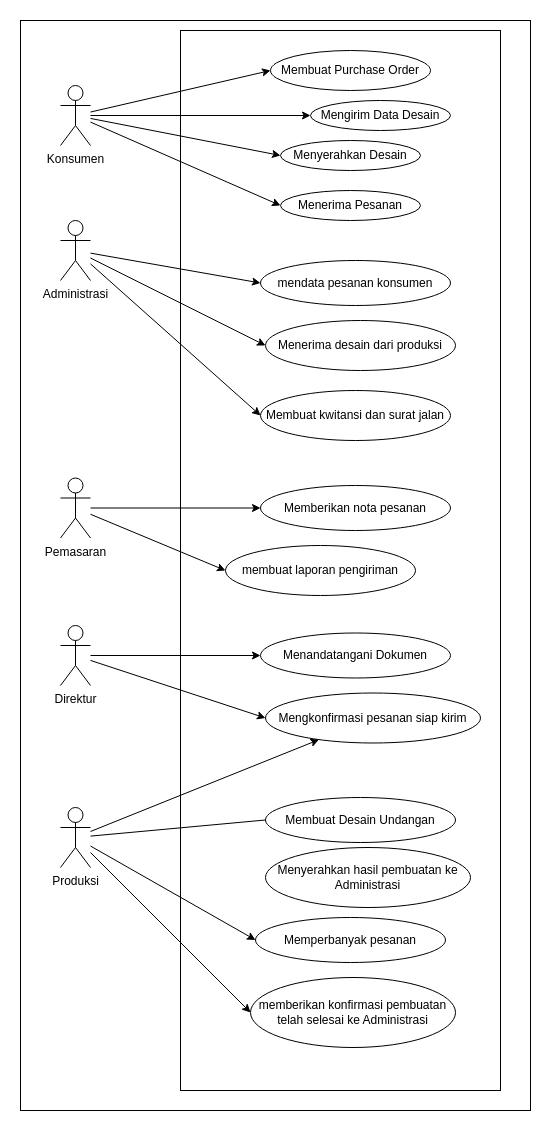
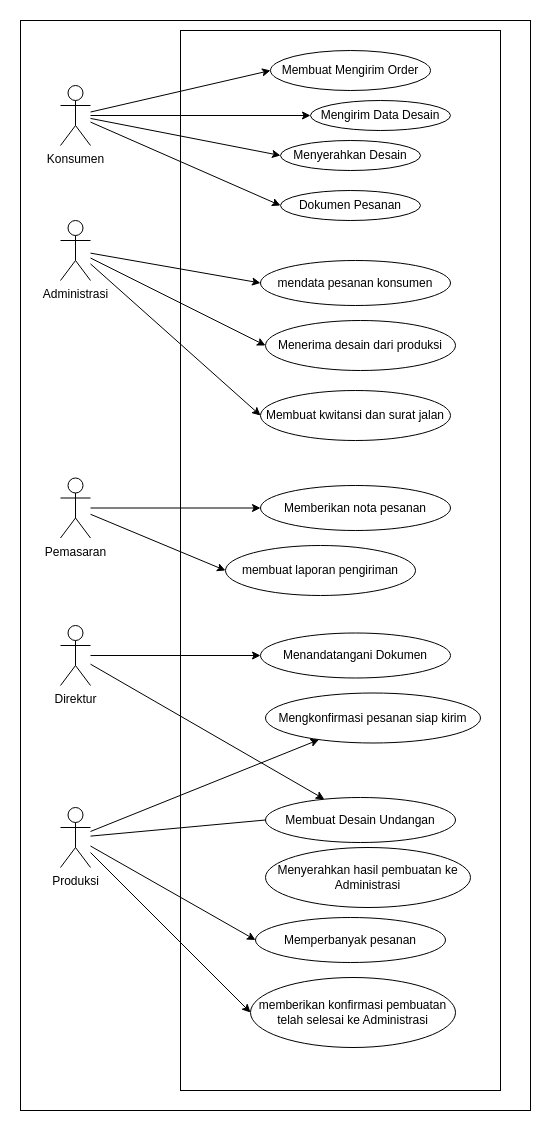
  <mxCell id="0" />
  <mxCell id="1" parent="0" />
  <mxCell id="2" value="" style="rounded=0;whiteSpace=wrap;html=1;" vertex="1" parent="1"><mxGeometry x="20" y="20" width="510" height="1090" as="geometry" /></mxCell>
  <mxCell id="3" value="" style="whiteSpace=wrap;html=1;" vertex="1" parent="1"><mxGeometry x="180" y="30" width="320" height="1060" as="geometry" /></mxCell>
  <mxCell id="4" style="rounded=0;orthogonalLoop=1;jettySize=auto;html=1;entryX=0;entryY=0.5;entryDx=0;entryDy=0;" edge="1" parent="1" source="8" target="9"><mxGeometry relative="1" as="geometry" /></mxCell>
  <mxCell id="5" style="rounded=0;orthogonalLoop=1;jettySize=auto;html=1;entryX=0;entryY=0.5;entryDx=0;entryDy=0;" edge="1" parent="1" source="8" target="10"><mxGeometry relative="1" as="geometry" /></mxCell>
  <mxCell id="6" style="rounded=0;orthogonalLoop=1;jettySize=auto;html=1;entryX=0;entryY=0.5;entryDx=0;entryDy=0;" edge="1" parent="1" source="8" target="11"><mxGeometry relative="1" as="geometry" /></mxCell>
  <mxCell id="7" style="rounded=0;orthogonalLoop=1;jettySize=auto;html=1;entryX=0;entryY=0.5;entryDx=0;entryDy=0;" edge="1" parent="1" source="8" target="13"><mxGeometry relative="1" as="geometry" /></mxCell>
  <mxCell id="8" value="Konsumen&lt;div&gt;&lt;br&gt;&lt;/div&gt;" style="shape=umlActor;verticalLabelPosition=bottom;verticalAlign=top;html=1;outlineConnect=0;" vertex="1" parent="1"><mxGeometry x="60" y="85" width="30" height="60" as="geometry" /></mxCell>
- <mxCell id="9" value="Membuat Purchase Order" style="ellipse;whiteSpace=wrap;html=1;" vertex="1" parent="1"><mxGeometry x="270" y="50" width="160" height="40" as="geometry" /></mxCell>
+ <mxCell id="9" value="Membuat Mengirim Order" style="ellipse;whiteSpace=wrap;html=1;" vertex="1" parent="1"><mxGeometry x="270" y="50" width="160" height="40" as="geometry" /></mxCell>
  <mxCell id="10" value="Mengirim Data Desain" style="ellipse;whiteSpace=wrap;html=1;" vertex="1" parent="1"><mxGeometry x="310" y="100" width="140" height="30" as="geometry" /></mxCell>
  <mxCell id="11" value="Menyerahkan&amp;nbsp;&lt;span style=&quot;background-color: initial;&quot;&gt;Desain&lt;/span&gt;" style="ellipse;whiteSpace=wrap;html=1;" vertex="1" parent="1"><mxGeometry x="280" y="140" width="140" height="30" as="geometry" /></mxCell>
  <mxCell id="12" value="Membuat&amp;nbsp;&lt;span style=&quot;background-color: initial;&quot;&gt;Desain Undangan&lt;/span&gt;" style="ellipse;whiteSpace=wrap;html=1;" vertex="1" parent="1"><mxGeometry x="265" y="797" width="190" height="45" as="geometry" /></mxCell>
- <mxCell id="13" value="Menerima Pesanan" style="ellipse;whiteSpace=wrap;html=1;" vertex="1" parent="1"><mxGeometry x="280" y="190" width="140" height="30" as="geometry" /></mxCell>
+ <mxCell id="13" value="Dokumen Pesanan" style="ellipse;whiteSpace=wrap;html=1;" vertex="1" parent="1"><mxGeometry x="280" y="190" width="140" height="30" as="geometry" /></mxCell>
  <mxCell id="14" style="rounded=0;orthogonalLoop=1;jettySize=auto;html=1;entryX=0;entryY=0.5;entryDx=0;entryDy=0;" edge="1" source="17" target="18" parent="1"><mxGeometry relative="1" as="geometry" /></mxCell>
  <mxCell id="15" style="rounded=0;orthogonalLoop=1;jettySize=auto;html=1;entryX=0;entryY=0.5;entryDx=0;entryDy=0;" edge="1" parent="1" source="17" target="19"><mxGeometry relative="1" as="geometry" /></mxCell>
  <mxCell id="16" style="rounded=0;orthogonalLoop=1;jettySize=auto;html=1;entryX=0;entryY=0.5;entryDx=0;entryDy=0;" edge="1" parent="1" source="17" target="20"><mxGeometry relative="1" as="geometry" /></mxCell>
  <mxCell id="17" value="&lt;div&gt;Administrasi&lt;/div&gt;" style="shape=umlActor;verticalLabelPosition=bottom;verticalAlign=top;html=1;outlineConnect=0;" vertex="1" parent="1"><mxGeometry x="60" y="220" width="30" height="60" as="geometry" /></mxCell>
  <mxCell id="18" value="mendata pesanan konsumen" style="ellipse;whiteSpace=wrap;html=1;" vertex="1" parent="1"><mxGeometry x="260" y="260" width="190" height="45" as="geometry" /></mxCell>
  <mxCell id="19" value="Menerima desain dari produksi" style="ellipse;whiteSpace=wrap;html=1;" vertex="1" parent="1"><mxGeometry x="265" y="320" width="190" height="50" as="geometry" /></mxCell>
  <mxCell id="20" value="Membuat kwitansi dan surat jalan" style="ellipse;whiteSpace=wrap;html=1;" vertex="1" parent="1"><mxGeometry x="260" y="390" width="190" height="50" as="geometry" /></mxCell>
  <mxCell id="21" style="rounded=0;orthogonalLoop=1;jettySize=auto;html=1;entryX=0;entryY=0.5;entryDx=0;entryDy=0;" edge="1" source="23" target="24" parent="1"><mxGeometry relative="1" as="geometry" /></mxCell>
  <mxCell id="22" style="rounded=0;orthogonalLoop=1;jettySize=auto;html=1;entryX=0;entryY=0.5;entryDx=0;entryDy=0;" edge="1" source="23" target="25" parent="1"><mxGeometry relative="1" as="geometry" /></mxCell>
  <mxCell id="23" value="&lt;div&gt;Pemasaran&lt;/div&gt;" style="shape=umlActor;verticalLabelPosition=bottom;verticalAlign=top;html=1;outlineConnect=0;" vertex="1" parent="1"><mxGeometry x="60" y="477.5" width="30" height="60" as="geometry" /></mxCell>
  <mxCell id="24" value="Memberikan nota pesanan" style="ellipse;whiteSpace=wrap;html=1;" vertex="1" parent="1"><mxGeometry x="260" y="485" width="190" height="45" as="geometry" /></mxCell>
  <mxCell id="25" value="membuat laporan pengiriman" style="ellipse;whiteSpace=wrap;html=1;" vertex="1" parent="1"><mxGeometry x="225" y="545" width="190" height="50" as="geometry" /></mxCell>
  <mxCell id="26" style="rounded=0;orthogonalLoop=1;jettySize=auto;html=1;entryX=0;entryY=0.5;entryDx=0;entryDy=0;" edge="1" source="28" target="29" parent="1"><mxGeometry relative="1" as="geometry" /></mxCell>
- <mxCell id="27" style="rounded=0;orthogonalLoop=1;jettySize=auto;html=1;entryX=0;entryY=0.5;entryDx=0;entryDy=0;" edge="1" source="28" target="30" parent="1"><mxGeometry relative="1" as="geometry" /></mxCell>
+ <mxCell id="27" style="rounded=0;orthogonalLoop=1;jettySize=auto;html=1;" edge="1" source="28" target="12" parent="1"><mxGeometry relative="1" as="geometry" /></mxCell>
  <mxCell id="28" value="&lt;div&gt;Direktur&lt;/div&gt;" style="shape=umlActor;verticalLabelPosition=bottom;verticalAlign=top;html=1;outlineConnect=0;" vertex="1" parent="1"><mxGeometry x="60" y="625" width="30" height="60" as="geometry" /></mxCell>
  <mxCell id="29" value="Menandatangani Dokumen" style="ellipse;whiteSpace=wrap;html=1;" vertex="1" parent="1"><mxGeometry x="260" y="632.5" width="190" height="45" as="geometry" /></mxCell>
  <mxCell id="30" value="Mengkonfirmasi pesanan siap kirim" style="ellipse;whiteSpace=wrap;html=1;" vertex="1" parent="1"><mxGeometry x="265" y="692.5" width="215" height="50" as="geometry" /></mxCell>
  <mxCell id="31" style="rounded=0;orthogonalLoop=1;jettySize=auto;html=1;entryX=0;entryY=0.5;entryDx=0;entryDy=0;" edge="1" source="35" target="36" parent="1"><mxGeometry relative="1" as="geometry" /></mxCell>
  <mxCell id="32" style="rounded=0;orthogonalLoop=1;jettySize=auto;html=1;entryX=0;entryY=0.5;entryDx=0;entryDy=0;" edge="1" parent="1" source="35" target="37"><mxGeometry relative="1" as="geometry" /></mxCell>
  <mxCell id="33" style="rounded=0;orthogonalLoop=1;jettySize=auto;html=1;entryX=0;entryY=0.5;entryDx=0;entryDy=0;endArrow=none;" edge="1" parent="1" source="35" target="12"><mxGeometry relative="1" as="geometry" /></mxCell>
  <mxCell id="34" style="rounded=0;orthogonalLoop=1;jettySize=auto;html=1;" edge="1" parent="1" source="35" target="30"><mxGeometry relative="1" as="geometry" /></mxCell>
  <mxCell id="35" value="Produksi" style="shape=umlActor;verticalLabelPosition=bottom;verticalAlign=top;html=1;outlineConnect=0;" vertex="1" parent="1"><mxGeometry x="60" y="807" width="30" height="60" as="geometry" /></mxCell>
  <mxCell id="36" value="Memperbanyak pesanan" style="ellipse;whiteSpace=wrap;html=1;" vertex="1" parent="1"><mxGeometry x="255" y="917" width="190" height="45" as="geometry" /></mxCell>
  <mxCell id="37" value="memberikan konfirmasi pembuatan telah selesai ke Administrasi" style="ellipse;whiteSpace=wrap;html=1;" vertex="1" parent="1"><mxGeometry x="250" y="977" width="205" height="70" as="geometry" /></mxCell>
  <mxCell id="38" value="Menyerahkan hasil pembuatan ke Administrasi" style="ellipse;whiteSpace=wrap;html=1;" vertex="1" parent="1"><mxGeometry x="265" y="847" width="205" height="60" as="geometry" /></mxCell>
